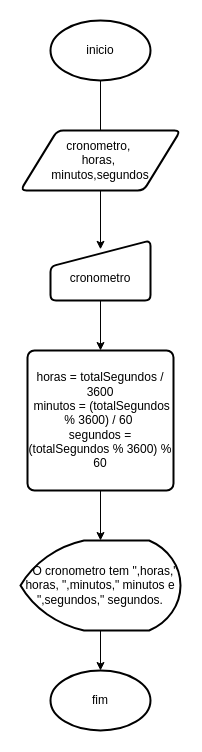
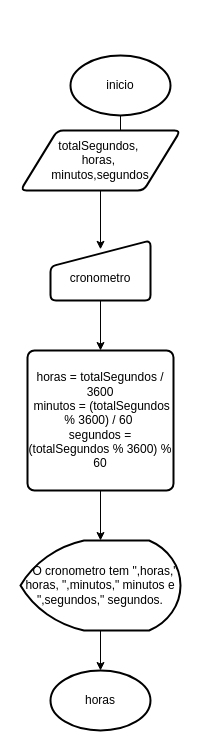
  <mxCell id="0" />
  <mxCell id="1" parent="0" />
  <mxCell id="2" value="" style="edgeStyle=orthogonalEdgeStyle;rounded=0;orthogonalLoop=1;jettySize=auto;html=1;endArrow=none;" edge="1" parent="1" source="3" target="5"><mxGeometry relative="1" as="geometry" /></mxCell>
- <mxCell id="3" value="inicio" style="strokeWidth=2;html=1;shape=mxgraph.flowchart.start_1;whiteSpace=wrap;" vertex="1" parent="1"><mxGeometry x="50" y="20" width="100" height="60" as="geometry" /></mxCell>
+ <mxCell id="3" value="inicio" style="strokeWidth=2;html=1;shape=mxgraph.flowchart.start_1;whiteSpace=wrap;" vertex="1" parent="1"><mxGeometry x="70" y="55" width="100" height="60" as="geometry" /></mxCell>
  <mxCell id="4" value="" style="edgeStyle=orthogonalEdgeStyle;rounded=0;orthogonalLoop=1;jettySize=auto;html=1;entryX=0.5;entryY=0.147;entryDx=0;entryDy=0;entryPerimeter=0;" edge="1" parent="1" source="5" target="7"><mxGeometry relative="1" as="geometry" /></mxCell>
- <mxCell id="5" value="cronometro,&amp;nbsp;&lt;div&gt;horas,&amp;nbsp;&lt;/div&gt;&lt;div&gt;&lt;span style=&quot;background-color: initial;&quot;&gt;minutos,segundos&lt;/span&gt;&lt;/div&gt;" style="shape=parallelogram;html=1;strokeWidth=2;perimeter=parallelogramPerimeter;whiteSpace=wrap;rounded=1;arcSize=12;size=0.23;" vertex="1" parent="1"><mxGeometry x="20" y="130" width="160" height="60" as="geometry" /></mxCell>
+ <mxCell id="5" value="totalSegundos,&amp;nbsp;&lt;div&gt;horas,&amp;nbsp;&lt;/div&gt;&lt;div&gt;&lt;span style=&quot;background-color: initial;&quot;&gt;minutos,segundos&lt;/span&gt;&lt;/div&gt;" style="shape=parallelogram;html=1;strokeWidth=2;perimeter=parallelogramPerimeter;whiteSpace=wrap;rounded=1;arcSize=12;size=0.23;" vertex="1" parent="1"><mxGeometry x="20" y="130" width="160" height="60" as="geometry" /></mxCell>
  <mxCell id="6" value="" style="edgeStyle=orthogonalEdgeStyle;rounded=0;orthogonalLoop=1;jettySize=auto;html=1;" edge="1" parent="1" source="7" target="9"><mxGeometry relative="1" as="geometry" /></mxCell>
  <mxCell id="7" value="&lt;div&gt;&lt;br&gt;&lt;/div&gt;cronometro" style="html=1;strokeWidth=2;shape=manualInput;whiteSpace=wrap;rounded=1;size=26;arcSize=11;" vertex="1" parent="1"><mxGeometry x="50" y="240" width="100" height="60" as="geometry" /></mxCell>
  <mxCell id="8" value="" style="edgeStyle=orthogonalEdgeStyle;rounded=0;orthogonalLoop=1;jettySize=auto;html=1;" edge="1" parent="1" source="9" target="11"><mxGeometry relative="1" as="geometry" /></mxCell>
  <mxCell id="9" value="&lt;div&gt;horas = totalSegundos / 3600&lt;/div&gt;&lt;div&gt;&lt;span style=&quot;background-color: initial;&quot;&gt;&amp;nbsp;&lt;/span&gt;&lt;span style=&quot;background-color: initial;&quot;&gt;minutos = (totalSegundos % 3600) / 60&amp;nbsp;&lt;/span&gt;&lt;/div&gt;&lt;div&gt;&lt;span style=&quot;background-color: initial;&quot;&gt;segundos = (totalSegundos % 3600) % 60&lt;/span&gt;&lt;br&gt;&lt;/div&gt;" style="rounded=1;whiteSpace=wrap;html=1;absoluteArcSize=1;arcSize=14;strokeWidth=2;" vertex="1" parent="1"><mxGeometry x="27" y="350" width="146" height="140" as="geometry" /></mxCell>
  <mxCell id="10" value="" style="edgeStyle=orthogonalEdgeStyle;rounded=0;orthogonalLoop=1;jettySize=auto;html=1;" edge="1" parent="1" source="11" target="12"><mxGeometry relative="1" as="geometry" /></mxCell>
  <mxCell id="11" value="&amp;nbsp; &amp;nbsp;O cronometro tem &quot;,horas,&quot; horas, &quot;,minutos,&quot; minutos e &quot;,segundos,&quot; segundos." style="strokeWidth=2;html=1;shape=mxgraph.flowchart.display;whiteSpace=wrap;" vertex="1" parent="1"><mxGeometry x="20" y="540" width="160" height="90" as="geometry" /></mxCell>
- <mxCell id="12" value="fim" style="strokeWidth=2;html=1;shape=mxgraph.flowchart.start_1;whiteSpace=wrap;" vertex="1" parent="1"><mxGeometry x="50" y="670" width="100" height="60" as="geometry" /></mxCell>
+ <mxCell id="12" value="horas" style="strokeWidth=2;html=1;shape=mxgraph.flowchart.start_1;whiteSpace=wrap;" vertex="1" parent="1"><mxGeometry x="50" y="670" width="100" height="60" as="geometry" /></mxCell>
